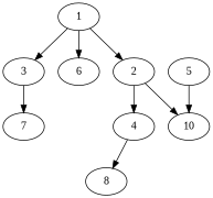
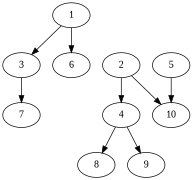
  digraph {
    fontname="Liberation Serif"
    node [fontname="Liberation Serif"]
    edge [fontname="Liberation Serif"]
    1
    2
    3
    6
    4
    10
    7
    8
+   9
    5
-   1 -> 2
    1 -> 3
    1 -> 6
    2 -> 4
    2 -> 10
    3 -> 7
    4 -> 8
+   4 -> 9
    5 -> 10
  }
